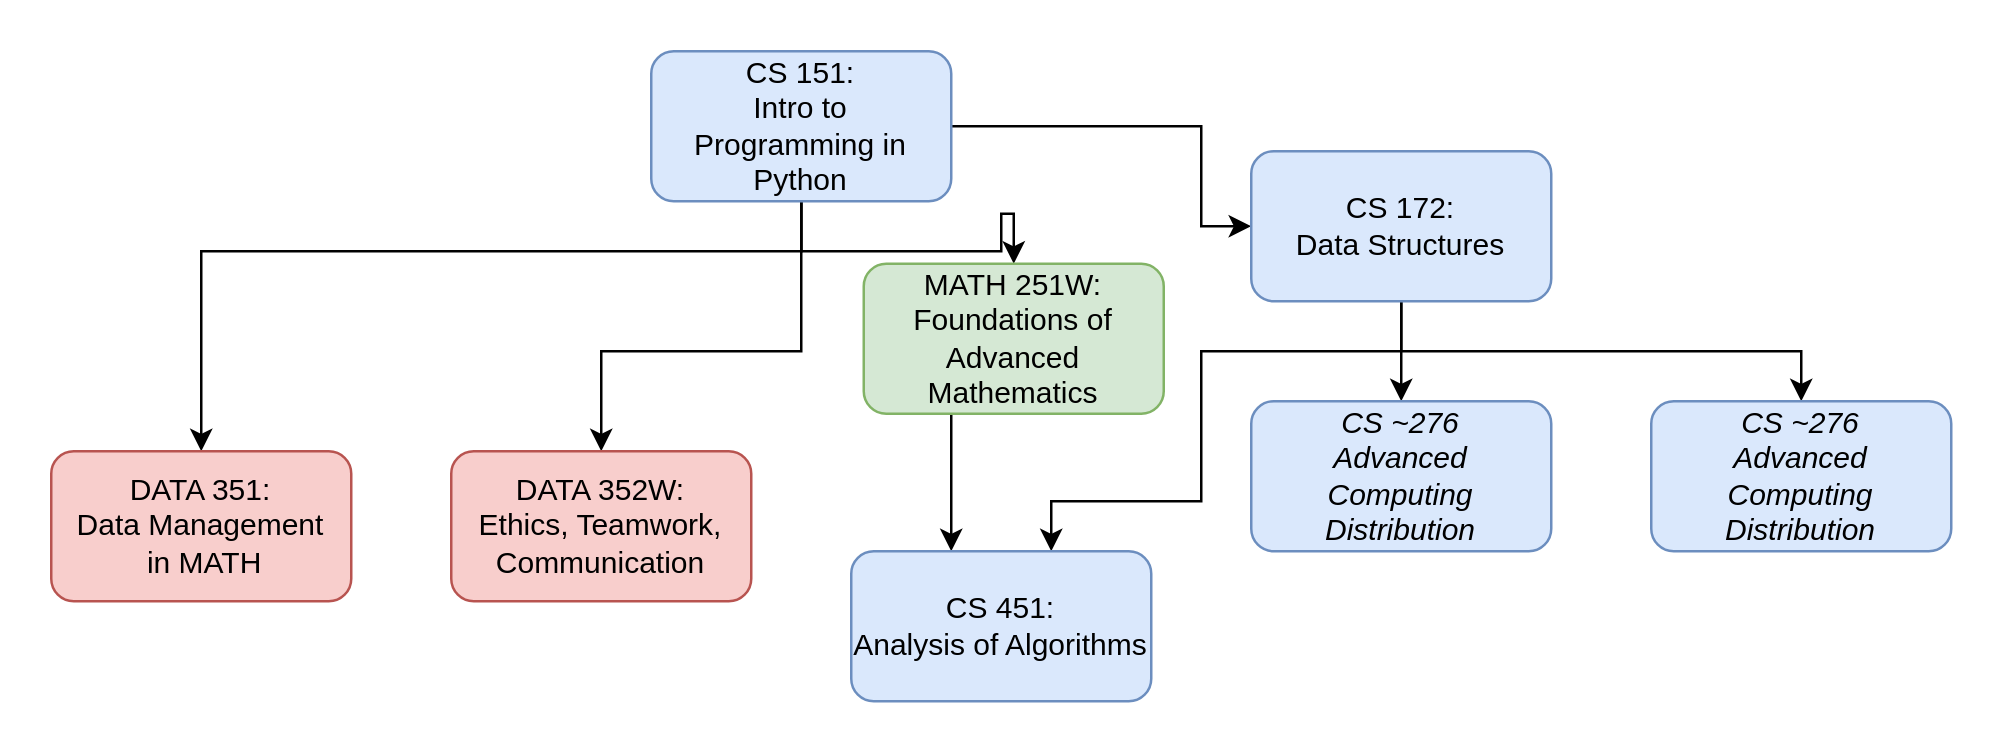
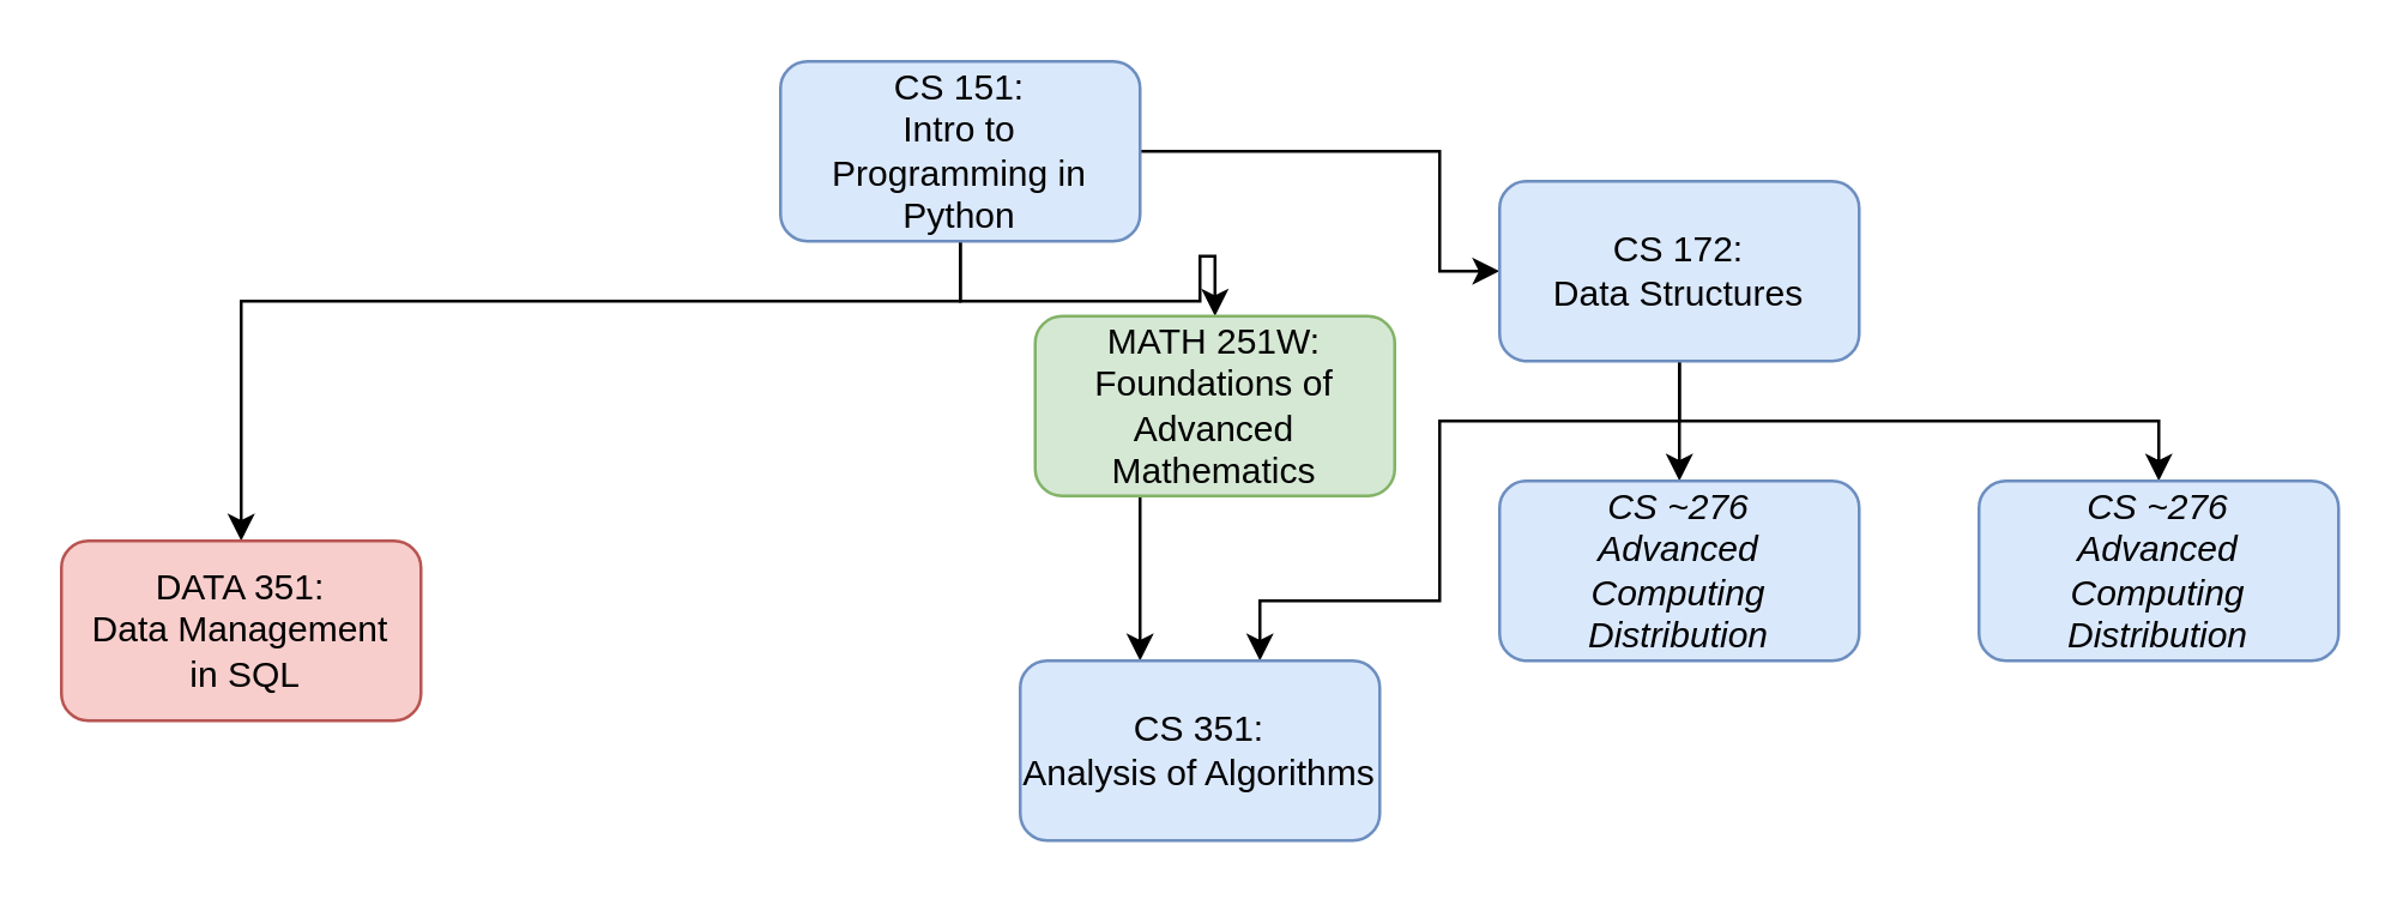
  <mxCell id="0" />
  <mxCell id="1" parent="0" />
  <mxCell id="2" value="" style="edgeStyle=orthogonalEdgeStyle;rounded=0;orthogonalLoop=1;jettySize=auto;html=1;" edge="1" parent="1" source="6" target="13"><mxGeometry relative="1" as="geometry"><Array as="points"><mxPoint x="480" y="50" /><mxPoint x="480" y="90" /></Array></mxGeometry></mxCell>
  <mxCell id="3" value="" style="edgeStyle=orthogonalEdgeStyle;rounded=0;orthogonalLoop=1;jettySize=auto;html=1;" edge="1" parent="1" source="6" target="10"><mxGeometry relative="1" as="geometry" /></mxCell>
- <mxCell id="4" value="" style="edgeStyle=orthogonalEdgeStyle;rounded=0;orthogonalLoop=1;jettySize=auto;html=1;" edge="1" parent="1" source="6" target="8"><mxGeometry relative="1" as="geometry"><Array as="points"><mxPoint x="320" y="140" /><mxPoint x="240" y="140" /></Array></mxGeometry></mxCell>
  <mxCell id="5" value="" style="edgeStyle=orthogonalEdgeStyle;rounded=0;orthogonalLoop=1;jettySize=auto;html=1;" edge="1" parent="1" source="6" target="7"><mxGeometry relative="1" as="geometry"><Array as="points"><mxPoint x="320" y="100" /><mxPoint x="80" y="100" /></Array></mxGeometry></mxCell>
  <mxCell id="6" value="&lt;div&gt;CS 151: &lt;br&gt;&lt;/div&gt;&lt;div&gt;Intro to &lt;br&gt;&lt;/div&gt;&lt;div&gt;Programming in Python&lt;/div&gt;" style="rounded=1;whiteSpace=wrap;html=1;fillColor=#dae8fc;strokeColor=#6c8ebf;" parent="1" vertex="1"><mxGeometry x="260" y="20" width="120" height="60" as="geometry" /></mxCell>
- <mxCell id="7" value="&lt;div&gt;DATA 351:&lt;/div&gt;&lt;div&gt;Data Management&lt;/div&gt;&lt;div&gt;&amp;nbsp;in MATH&lt;br&gt;&lt;/div&gt;" style="rounded=1;whiteSpace=wrap;html=1;fillColor=#f8cecc;strokeColor=#b85450;" parent="1" vertex="1"><mxGeometry x="20" y="180" width="120" height="60" as="geometry" /></mxCell>
- <mxCell id="8" value="&lt;div&gt;DATA 352W:&lt;/div&gt;&lt;div&gt;Ethics, Teamwork,&lt;/div&gt;&lt;div&gt;Communication&lt;br&gt;&lt;/div&gt;" style="rounded=1;whiteSpace=wrap;html=1;fillColor=#f8cecc;strokeColor=#b85450;" parent="1" vertex="1"><mxGeometry x="180" y="180" width="120" height="60" as="geometry" /></mxCell>
+ <mxCell id="7" value="&lt;div&gt;DATA 351:&lt;/div&gt;&lt;div&gt;Data Management&lt;/div&gt;&lt;div&gt;&amp;nbsp;in SQL&lt;br&gt;&lt;/div&gt;" style="rounded=1;whiteSpace=wrap;html=1;fillColor=#f8cecc;strokeColor=#b85450;" parent="1" vertex="1"><mxGeometry x="20" y="180" width="120" height="60" as="geometry" /></mxCell>
  <mxCell id="9" value="" style="edgeStyle=orthogonalEdgeStyle;rounded=0;orthogonalLoop=1;jettySize=auto;html=1;" edge="1" parent="1" source="10" target="17"><mxGeometry relative="1" as="geometry"><Array as="points"><mxPoint x="380" y="200" /><mxPoint x="380" y="200" /></Array></mxGeometry></mxCell>
  <mxCell id="10" value="&lt;div&gt;MATH 251W:&lt;/div&gt;&lt;div&gt;Foundations of Advanced Mathematics&lt;br&gt;&lt;/div&gt;" style="rounded=1;whiteSpace=wrap;html=1;fillColor=#d5e8d4;strokeColor=#82b366;" parent="1" vertex="1"><mxGeometry x="345" y="105" width="120" height="60" as="geometry" /></mxCell>
  <mxCell id="11" value="" style="edgeStyle=orthogonalEdgeStyle;rounded=0;orthogonalLoop=1;jettySize=auto;html=1;" edge="1" parent="1" source="13" target="15"><mxGeometry relative="1" as="geometry" /></mxCell>
  <mxCell id="12" value="" style="edgeStyle=orthogonalEdgeStyle;rounded=0;orthogonalLoop=1;jettySize=auto;html=1;" edge="1" parent="1" source="13" target="16"><mxGeometry relative="1" as="geometry"><Array as="points"><mxPoint x="560" y="140" /><mxPoint x="720" y="140" /></Array></mxGeometry></mxCell>
  <mxCell id="13" value="&lt;div&gt;CS 172:&lt;/div&gt;&lt;div&gt;Data Structures&lt;br&gt;&lt;/div&gt;" style="rounded=1;whiteSpace=wrap;html=1;fillColor=#dae8fc;strokeColor=#6c8ebf;" parent="1" vertex="1"><mxGeometry x="500" y="60" width="120" height="60" as="geometry" /></mxCell>
  <mxCell id="14" value="" style="edgeStyle=orthogonalEdgeStyle;rounded=0;orthogonalLoop=1;jettySize=auto;html=1;" edge="1" parent="1" target="17"><mxGeometry relative="1" as="geometry"><mxPoint x="560" y="140" as="sourcePoint" /><Array as="points"><mxPoint x="480" y="140" /><mxPoint x="480" y="200" /><mxPoint x="420" y="200" /></Array></mxGeometry></mxCell>
  <mxCell id="15" value="&lt;div&gt;&lt;i&gt;CS ~276&lt;br&gt;&lt;/i&gt;&lt;/div&gt;&lt;div&gt;&lt;i&gt;Advanced&lt;/i&gt;&lt;/div&gt;&lt;div&gt;&lt;i&gt;Computing&lt;/i&gt;&lt;/div&gt;&lt;div&gt;&lt;i&gt;Distribution&lt;br&gt;&lt;/i&gt;&lt;/div&gt;" style="rounded=1;whiteSpace=wrap;html=1;fillColor=#dae8fc;strokeColor=#6c8ebf;" parent="1" vertex="1"><mxGeometry x="500" y="160" width="120" height="60" as="geometry" /></mxCell>
  <mxCell id="16" value="&lt;div&gt;&lt;i&gt;CS ~276&lt;/i&gt;&lt;/div&gt;&lt;div&gt;&lt;i&gt;Advanced&lt;/i&gt;&lt;/div&gt;&lt;div&gt;&lt;i&gt;Computing&lt;/i&gt;&lt;/div&gt;&lt;div&gt;&lt;i&gt;Distribution&lt;br&gt;&lt;/i&gt;&lt;/div&gt;" style="rounded=1;whiteSpace=wrap;html=1;fillColor=#dae8fc;strokeColor=#6c8ebf;" parent="1" vertex="1"><mxGeometry x="660" y="160" width="120" height="60" as="geometry" /></mxCell>
- <mxCell id="17" value="&lt;div&gt;CS 451:&lt;/div&gt;&lt;div&gt;Analysis of Algorithms&lt;br&gt;&lt;/div&gt;" style="rounded=1;whiteSpace=wrap;html=1;fillColor=#dae8fc;strokeColor=#6c8ebf;" parent="1" vertex="1"><mxGeometry x="340" y="220" width="120" height="60" as="geometry" /></mxCell>
+ <mxCell id="17" value="&lt;div&gt;CS 351:&lt;/div&gt;&lt;div&gt;Analysis of Algorithms&lt;br&gt;&lt;/div&gt;" style="rounded=1;whiteSpace=wrap;html=1;fillColor=#dae8fc;strokeColor=#6c8ebf;" parent="1" vertex="1"><mxGeometry x="340" y="220" width="120" height="60" as="geometry" /></mxCell>
